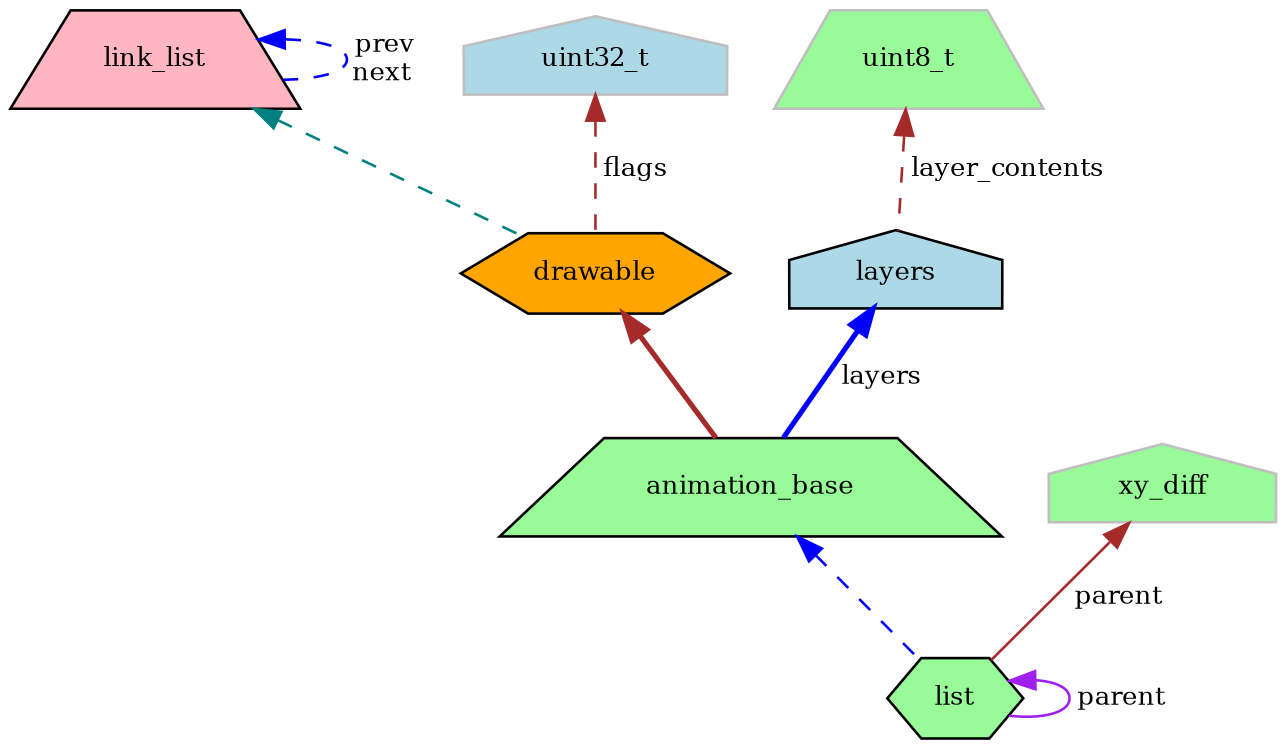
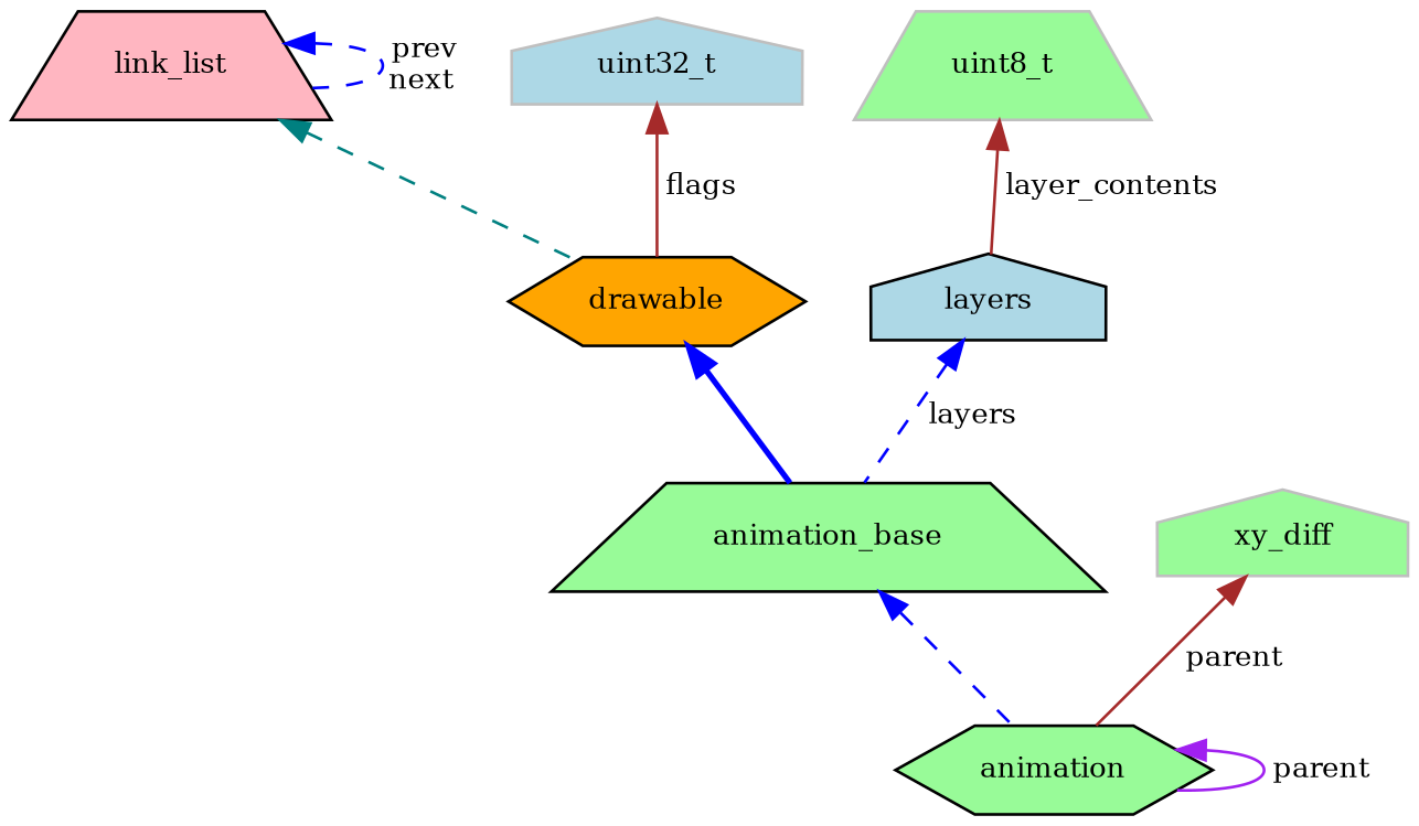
  digraph {
    fontname="DejaVu Serif"
    node [color=black fillcolor=palegreen fontname="DejaVu Serif" fontsize=10 shape=trapezium style=filled]
    edge [color=brown dir=back fontname="DejaVu Serif" fontsize=10 labelfontname=Helvetica labelfontsize=10 style=dashed]
-   n1 [fontcolor=black height=0.2 label=list shape=hexagon width=0.4]
+   n1 [fontcolor=black height=0.2 label=animation shape=hexagon width=0.4]
    n2 [height=0.2 label=animation_base width=0.4]
    n3 [fillcolor=orange height=0.2 label=drawable shape=hexagon width=0.4]
    n4 [fillcolor=lightpink height=0.2 label=link_list width=0.4]
    n5 [color=grey75 fillcolor=lightblue height=0.2 label=uint32_t shape=house width=0.4]
    n6 [fillcolor=lightblue height=0.2 label=layers shape=house width=0.4]
    n7 [color=grey75 height=0.2 label=uint8_t width=0.4]
    n8 [color=grey75 height=0.2 label=xy_diff shape=house width=0.4]
    n1 -> n1 [color=purple label=" parent" style=solid]
    n2 -> n1 [color=blue]
-   n3 -> n2 [style=bold]
+   n3 -> n2 [color=blue style=bold]
    n4 -> n3 [color=teal]
    n4 -> n4 [color=blue label=" prev\nnext"]
-   n5 -> n3 [label=" flags"]
-   n6 -> n2 [color=blue label=" layers" style=bold]
-   n7 -> n6 [label=" layer_contents"]
+   n5 -> n3 [label=" flags" style=solid]
+   n6 -> n2 [color=blue label=" layers"]
+   n7 -> n6 [label=" layer_contents" style=solid]
    n8 -> n1 [label=" parent" style=solid]
  }
